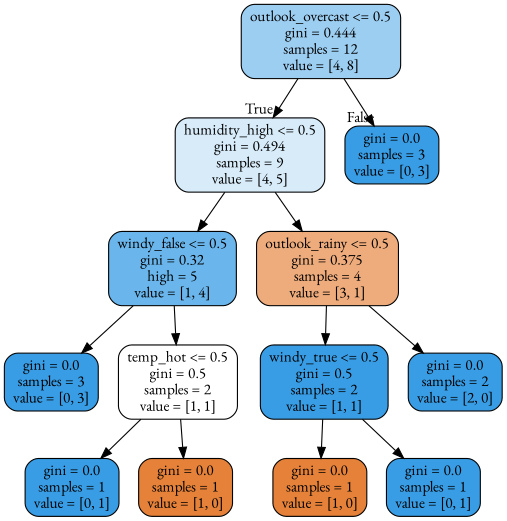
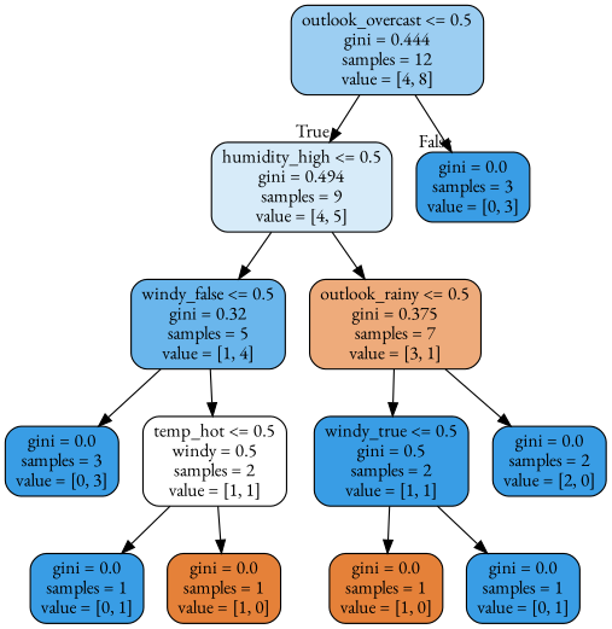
  digraph {
    fontname="EB Garamond"
    node [color=black fillcolor="#399de5ff" fontname="EB Garamond" shape=box style="filled, rounded"]
    edge [fontname="EB Garamond"]
    n1 [fillcolor="#399de57f" label="outlook_overcast <= 0.5\ngini = 0.444\nsamples = 12\nvalue = [4, 8]"]
    n2 [fillcolor="#399de533" label="humidity_high <= 0.5\ngini = 0.494\nsamples = 9\nvalue = [4, 5]"]
    n3 [label="gini = 0.0\nsamples = 3\nvalue = [0, 3]"]
-   n4 [fillcolor="#399de5bf" label="windy_false <= 0.5\ngini = 0.32\nhigh = 5\nvalue = [1, 4]"]
-   n5 [fillcolor="#e58139aa" label="outlook_rainy <= 0.5\ngini = 0.375\nsamples = 4\nvalue = [3, 1]"]
+   n4 [fillcolor="#399de5bf" label="windy_false <= 0.5\ngini = 0.32\nsamples = 5\nvalue = [1, 4]"]
+   n5 [fillcolor="#e58139aa" label="outlook_rainy <= 0.5\ngini = 0.375\nsamples = 7\nvalue = [3, 1]"]
    n6 [label="gini = 0.0\nsamples = 3\nvalue = [0, 3]"]
-   n7 [fillcolor="#e5813900" label="temp_hot <= 0.5\ngini = 0.5\nsamples = 2\nvalue = [1, 1]"]
+   n7 [fillcolor="#e5813900" label="temp_hot <= 0.5\nwindy = 0.5\nsamples = 2\nvalue = [1, 1]"]
    n8 [label="windy_true <= 0.5\ngini = 0.5\nsamples = 2\nvalue = [1, 1]"]
    n9 [label="gini = 0.0\nsamples = 2\nvalue = [2, 0]"]
    n10 [label="gini = 0.0\nsamples = 1\nvalue = [0, 1]"]
    n11 [fillcolor="#e58139ff" label="gini = 0.0\nsamples = 1\nvalue = [1, 0]"]
    n12 [fillcolor="#e58139ff" label="gini = 0.0\nsamples = 1\nvalue = [1, 0]"]
    n13 [label="gini = 0.0\nsamples = 1\nvalue = [0, 1]"]
    n1 -> n2 [headlabel=True labelangle=45 labeldistance=2.5]
    n1 -> n3 [headlabel=False labelangle=-45 labeldistance=2.5]
    n2 -> n4
    n2 -> n5
    n4 -> n6
    n4 -> n7
    n5 -> n8
    n5 -> n9
    n7 -> n10
    n7 -> n11
    n8 -> n12
    n8 -> n13
  }
